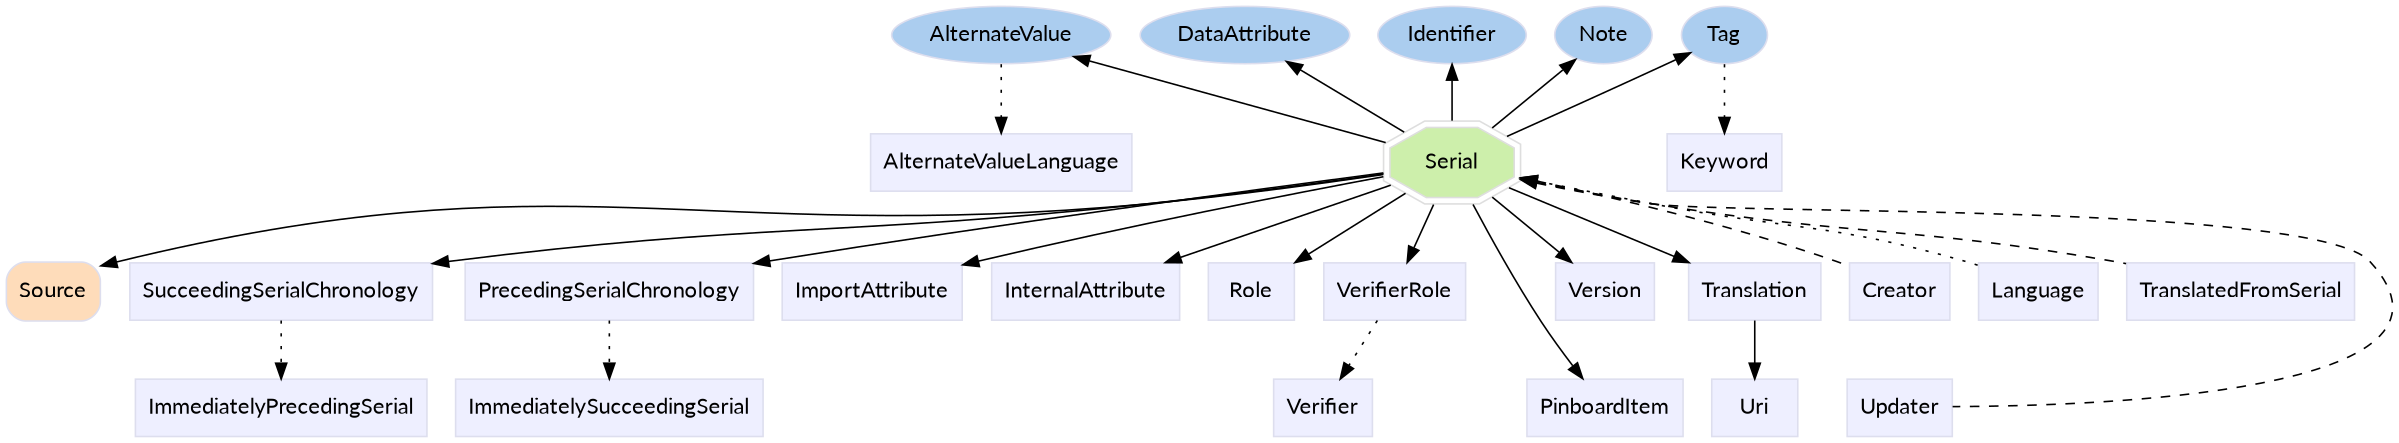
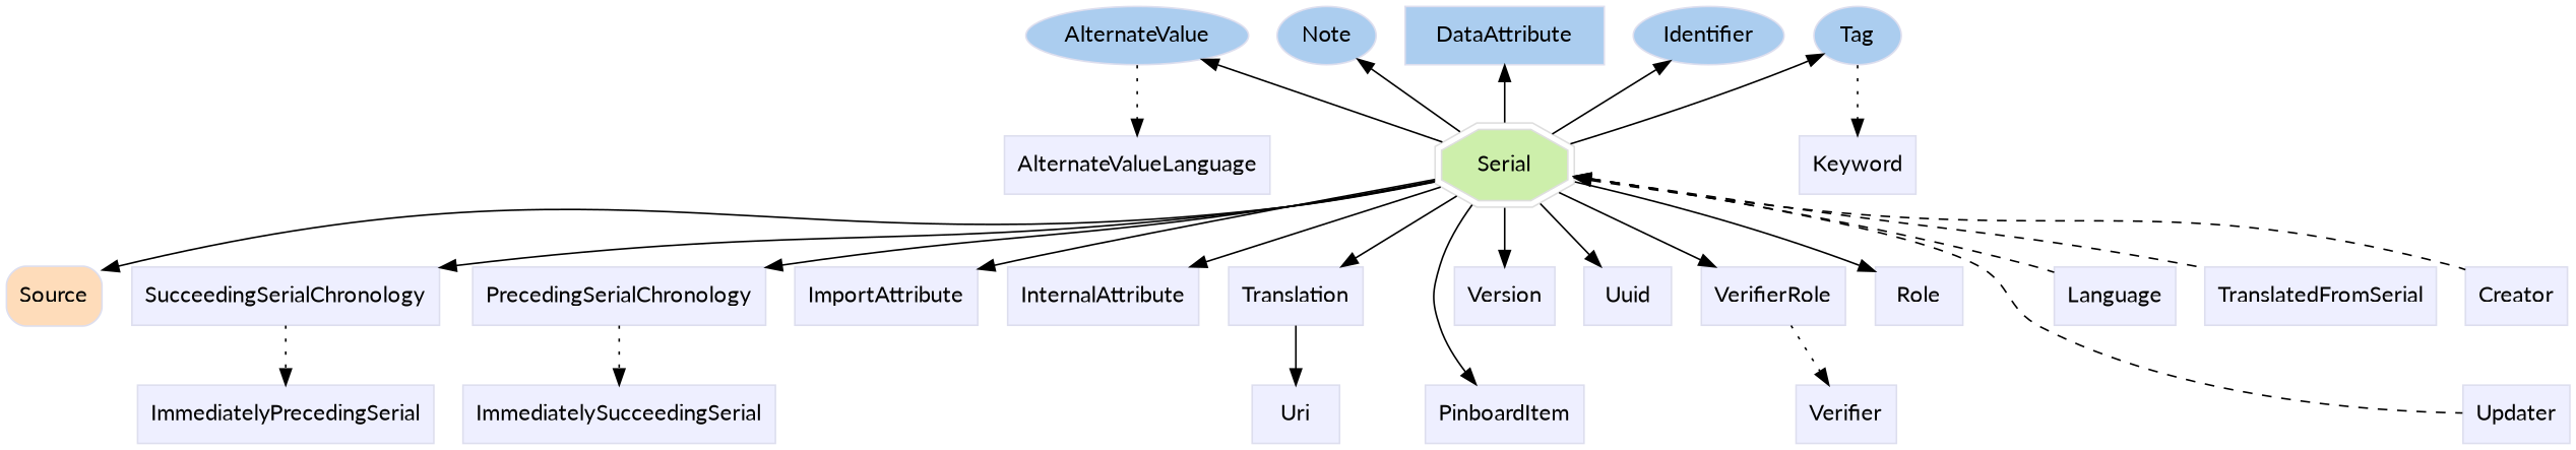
  digraph {
    fontname=Lato
    rankdir=TB
    node [color="#dddeee" fillcolor="#eeefff" fontname=Lato group=supporting shape=box style=filled]
    edge [fontname=Lato]
    n1 [fillcolor="#abcdef" group=annotator height=0.5 label=AlternateValue shape=oval width=1.8387]
-   n2 [fillcolor="#abcdef" group=annotator height=0.5 label=DataAttribute shape=oval width=1.7108]
+   n2 [fillcolor="#abcdef" group=annotator height=0.5 label=DataAttribute width=1.7108]
    n3 [fillcolor="#abcdef" group=annotator height=0.5 label=Identifier shape=oval width=1.2558]
    n4 [fillcolor="#abcdef" group=annotator height=0.5 label=Tag shape=oval width=0.75]
    n5 [fillcolor="#abcdef" group=annotator height=0.5 label=Note shape=oval width=0.80088]
    n6 [fillcolor="#fedcba" group=core height=0.51389 label=Source shape=Mrecord width=0.75]
    n7 [color="#dedede" fillcolor="#cdefab" group=target height=0.61111 label=Serial shape=doubleoctagon width=1.0857]
    n8 [height=0.5 label=AlternateValueLanguage width=2.0868]
    n9 [height=0.5 label=SucceedingSerialChronology width=2.4201]
    n10 [height=0.5 label=ImmediatelyPrecedingSerial width=2.3785]
    n11 [height=0.5 label=PrecedingSerialChronology width=2.3056]
    n12 [height=0.5 label=ImmediatelySucceedingSerial width=2.4931]
    n13 [height=0.5 label=ImportAttribute width=1.4201]
    n14 [height=0.5 label=InternalAttribute width=1.4826]
    n15 [height=0.5 label=Keyword width=0.92014]
    n16 [height=0.5 label=PinboardItem width=1.2535]
    n17 [height=0.5 label=Role width=0.75]
    n18 [height=0.5 label=Translation width=1.0764]
    n19 [height=0.5 label=Uri width=0.75]
+   n20 [height=0.5 label=Uuid width=0.75]
    n21 [height=0.5 label=VerifierRole width=1.1493]
    n22 [height=0.5 label=Verifier width=0.79514]
    n23 [height=0.5 label=Version width=0.79514]
    n24 [height=0.5 label=Creator width=0.78472]
    n25 [height=0.5 label=Language width=0.96181]
    n26 [height=0.5 label=TranslatedFromSerial width=1.8681]
    n27 [height=0.5 label=Updater width=0.82639]
    subgraph sub_1 {
      rank=min
      n1
      n2
      n3
      n4
      n5
    }
    subgraph sub_2 {
      n6
    }
    subgraph sub_3 {
      n7
      n8
      n9
      n10
      n11
      n12
      n13
      n14
      n15
      n16
      n17
      n18
      n19
+     n20
      n21
      n22
      n23
      n24
      n25
      n26
      n27
    }
    n1 -> n8 [style=dotted]
    n4 -> n15 [style=dotted]
    n7 -> n1
    n7 -> n2
    n7 -> n3
    n7 -> n4
    n7 -> n5
    n7 -> n6
    n7 -> n9
    n7 -> n11
    n7 -> n13
    n7 -> n14
    n7 -> n16
    n7 -> n17
    n7 -> n18
+   n7 -> n20
    n7 -> n21
    n7 -> n23
    n7 -> n24 [dir=back style=dashed]
-   n7 -> n25 [dir=back style=dotted]
+   n7 -> n25 [dir=back style=dashed]
    n7 -> n26 [dir=back style=dashed]
    n7 -> n27 [dir=back style=dashed]
    n9 -> n10 [style=dotted]
    n11 -> n12 [style=dotted]
    n17 -> n22 [style=invis]
    n18 -> n19
    n21 -> n22 [style=dotted]
    n23 -> n16 [style=invis]
    n24 -> n27 [style=invis]
  }
